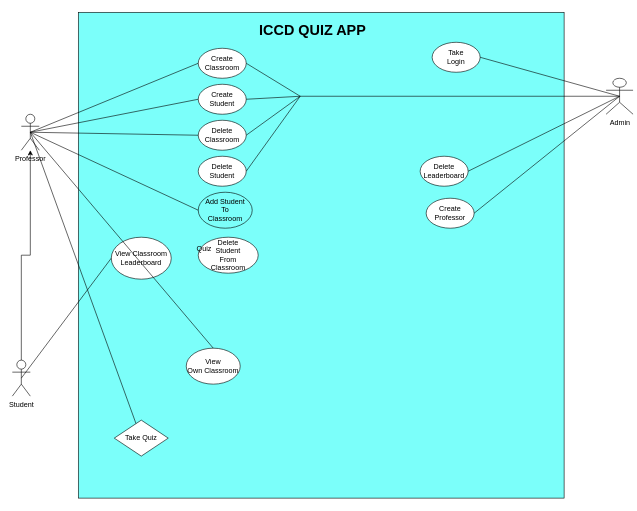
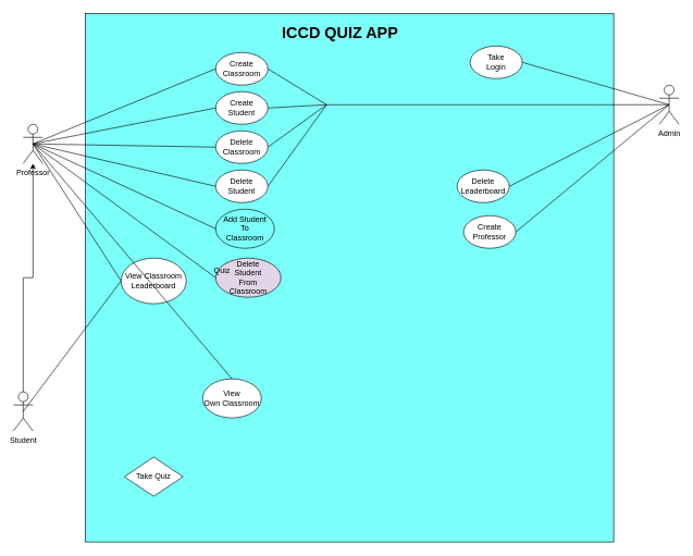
  <mxCell id="0" />
  <mxCell id="1" parent="0" />
  <mxCell id="2" value="" style="whiteSpace=wrap;html=1;aspect=fixed;movable=1;resizable=1;rotatable=1;deletable=1;editable=1;locked=0;connectable=1;fillColor=#7BFFFA;" vertex="1" parent="1"><mxGeometry x="130" y="20" width="810" height="810" as="geometry" /></mxCell>
  <mxCell id="3" value="Professor" style="shape=umlActor;verticalLabelPosition=bottom;verticalAlign=top;html=1;outlineConnect=0;" vertex="1" parent="1"><mxGeometry x="35" y="190" width="30" height="60" as="geometry" /></mxCell>
  <mxCell id="4" style="edgeStyle=orthogonalEdgeStyle;rounded=0;orthogonalLoop=1;jettySize=auto;html=1;exitX=0.5;exitY=0;exitDx=0;exitDy=0;exitPerimeter=0;" edge="1" parent="1" source="5" target="3"><mxGeometry relative="1" as="geometry" /></mxCell>
  <mxCell id="5" value="&lt;div&gt;Student&lt;/div&gt;" style="shape=umlActor;verticalLabelPosition=bottom;verticalAlign=top;html=1;outlineConnect=0;" vertex="1" parent="1"><mxGeometry x="20" y="600" width="30" height="60" as="geometry" /></mxCell>
- <mxCell id="6" value="Admin" style="shape=umlActor;verticalLabelPosition=bottom;verticalAlign=top;html=1;outlineConnect=0;" vertex="1" parent="1"><mxGeometry x="1010" y="130" width="45" height="60" as="geometry" /></mxCell>
+ <mxCell id="6" value="Admin" style="shape=umlActor;verticalLabelPosition=bottom;verticalAlign=top;html=1;outlineConnect=0;" vertex="1" parent="1"><mxGeometry x="1010" y="130" width="30" height="60" as="geometry" /></mxCell>
  <mxCell id="7" value="Delete&lt;br&gt;Classroom" style="ellipse;whiteSpace=wrap;html=1;" vertex="1" parent="1"><mxGeometry x="330" y="200" width="80" height="50" as="geometry" /></mxCell>
  <mxCell id="8" value="Create&lt;br&gt;&lt;div&gt;Student&lt;/div&gt;" style="ellipse;whiteSpace=wrap;html=1;" vertex="1" parent="1"><mxGeometry x="330" y="140" width="80" height="50" as="geometry" /></mxCell>
  <mxCell id="9" value="" style="endArrow=none;html=1;rounded=0;exitX=0.5;exitY=0.5;exitDx=0;exitDy=0;exitPerimeter=0;entryX=0;entryY=0.5;entryDx=0;entryDy=0;" edge="1" parent="1" source="3" target="8"><mxGeometry width="50" height="50" relative="1" as="geometry"><mxPoint x="360" y="430" as="sourcePoint" /><mxPoint x="410" y="380" as="targetPoint" /></mxGeometry></mxCell>
  <mxCell id="10" value="" style="endArrow=none;html=1;rounded=0;exitX=0.5;exitY=0.5;exitDx=0;exitDy=0;exitPerimeter=0;entryX=0;entryY=0.5;entryDx=0;entryDy=0;" edge="1" parent="1" source="3" target="7"><mxGeometry width="50" height="50" relative="1" as="geometry"><mxPoint x="45" y="230" as="sourcePoint" /><mxPoint x="330" y="165" as="targetPoint" /></mxGeometry></mxCell>
  <mxCell id="11" value="Take&lt;br&gt;Login" style="ellipse;whiteSpace=wrap;html=1;" vertex="1" parent="1"><mxGeometry x="720" y="70" width="80" height="50" as="geometry" /></mxCell>
  <mxCell id="12" value="Create&lt;br&gt;Classroom" style="ellipse;whiteSpace=wrap;html=1;" vertex="1" parent="1"><mxGeometry x="330" y="80" width="80" height="50" as="geometry" /></mxCell>
  <mxCell id="13" value="Delete&lt;br&gt;Student" style="ellipse;whiteSpace=wrap;html=1;" vertex="1" parent="1"><mxGeometry x="330" y="260" width="80" height="50" as="geometry" /></mxCell>
- <mxCell id="14" value="" style="endArrow=none;html=1;rounded=0;exitX=0.5;exitY=0.5;exitDx=0;exitDy=0;exitPerimeter=0;" edge="1" parent="1" source="3" target="23"><mxGeometry width="50" height="50" relative="1" as="geometry"><mxPoint x="45" y="230" as="sourcePoint" /><mxPoint x="340" y="235" as="targetPoint" /></mxGeometry></mxCell>
+ <mxCell id="14" value="" style="endArrow=none;html=1;rounded=0;exitX=0.5;exitY=0.5;exitDx=0;exitDy=0;exitPerimeter=0;entryX=0;entryY=0.5;entryDx=0;entryDy=0;" edge="1" parent="1" source="3" target="13"><mxGeometry width="50" height="50" relative="1" as="geometry"><mxPoint x="45" y="230" as="sourcePoint" /><mxPoint x="340" y="235" as="targetPoint" /></mxGeometry></mxCell>
  <mxCell id="15" value="" style="endArrow=none;html=1;rounded=0;exitX=0.5;exitY=0.5;exitDx=0;exitDy=0;exitPerimeter=0;entryX=0;entryY=0.5;entryDx=0;entryDy=0;" edge="1" parent="1" source="3" target="12"><mxGeometry width="50" height="50" relative="1" as="geometry"><mxPoint x="45" y="230" as="sourcePoint" /><mxPoint x="330" y="165" as="targetPoint" /></mxGeometry></mxCell>
  <mxCell id="16" style="edgeStyle=orthogonalEdgeStyle;rounded=0;orthogonalLoop=1;jettySize=auto;html=1;exitX=0.5;exitY=1;exitDx=0;exitDy=0;" edge="1" parent="1" source="8" target="8"><mxGeometry relative="1" as="geometry" /></mxCell>
  <mxCell id="17" value="" style="endArrow=none;html=1;rounded=0;entryX=0.5;entryY=0.5;entryDx=0;entryDy=0;entryPerimeter=0;exitX=1;exitY=0.5;exitDx=0;exitDy=0;" edge="1" parent="1" source="11" target="6"><mxGeometry width="50" height="50" relative="1" as="geometry"><mxPoint x="350" y="460" as="sourcePoint" /><mxPoint x="400" y="410" as="targetPoint" /></mxGeometry></mxCell>
  <mxCell id="18" value="" style="endArrow=none;html=1;rounded=0;entryX=0.5;entryY=0.5;entryDx=0;entryDy=0;entryPerimeter=0;" edge="1" parent="1" target="6"><mxGeometry width="50" height="50" relative="1" as="geometry"><mxPoint x="500" y="160" as="sourcePoint" /><mxPoint x="1035" y="170" as="targetPoint" /></mxGeometry></mxCell>
  <mxCell id="19" value="" style="endArrow=none;html=1;rounded=0;exitX=1;exitY=0.5;exitDx=0;exitDy=0;" edge="1" parent="1" source="7"><mxGeometry width="50" height="50" relative="1" as="geometry"><mxPoint x="500" y="280" as="sourcePoint" /><mxPoint x="500" y="160" as="targetPoint" /></mxGeometry></mxCell>
  <mxCell id="20" value="" style="endArrow=none;html=1;rounded=0;exitX=1;exitY=0.5;exitDx=0;exitDy=0;" edge="1" parent="1" source="13"><mxGeometry width="50" height="50" relative="1" as="geometry"><mxPoint x="420" y="235" as="sourcePoint" /><mxPoint x="500" y="160" as="targetPoint" /></mxGeometry></mxCell>
  <mxCell id="21" value="" style="endArrow=none;html=1;rounded=0;exitX=1;exitY=0.5;exitDx=0;exitDy=0;" edge="1" parent="1" source="8"><mxGeometry width="50" height="50" relative="1" as="geometry"><mxPoint x="420" y="295" as="sourcePoint" /><mxPoint x="500" y="160" as="targetPoint" /></mxGeometry></mxCell>
  <mxCell id="22" value="" style="endArrow=none;html=1;rounded=0;exitX=1;exitY=0.5;exitDx=0;exitDy=0;" edge="1" parent="1" source="12"><mxGeometry width="50" height="50" relative="1" as="geometry"><mxPoint x="420" y="235" as="sourcePoint" /><mxPoint x="500" y="160" as="targetPoint" /></mxGeometry></mxCell>
  <mxCell id="23" value="Take Quiz" style="rhombus;whiteSpace=wrap;html=1;" vertex="1" parent="1"><mxGeometry x="190" y="700" width="90" height="60" as="geometry" /></mxCell>
  <mxCell id="24" value="View &lt;br&gt;Own Classroom" style="ellipse;whiteSpace=wrap;html=1;" vertex="1" parent="1"><mxGeometry x="310" y="580" width="90" height="60" as="geometry" /></mxCell>
  <mxCell id="25" value="View Classroom&lt;br&gt;Leaderboard" style="ellipse;whiteSpace=wrap;html=1;" vertex="1" parent="1"><mxGeometry x="185" y="395" width="100" height="70" as="geometry" /></mxCell>
+ <mxCell id="26" value="" style="endArrow=none;html=1;rounded=0;exitX=0.5;exitY=0.5;exitDx=0;exitDy=0;exitPerimeter=0;entryX=0;entryY=0.5;entryDx=0;entryDy=0;" edge="1" parent="1" source="3" target="25"><mxGeometry width="50" height="50" relative="1" as="geometry"><mxPoint x="45" y="230" as="sourcePoint" /><mxPoint x="340" y="295" as="targetPoint" /></mxGeometry></mxCell>
  <mxCell id="27" value="" style="endArrow=none;html=1;rounded=0;exitX=0.5;exitY=0.5;exitDx=0;exitDy=0;exitPerimeter=0;entryX=0;entryY=0.5;entryDx=0;entryDy=0;" edge="1" parent="1" source="5" target="25"><mxGeometry width="50" height="50" relative="1" as="geometry"><mxPoint x="45" y="230" as="sourcePoint" /><mxPoint x="320" y="415" as="targetPoint" /></mxGeometry></mxCell>
  <mxCell id="28" value="Delete&lt;br&gt;&lt;div&gt;Leaderboard&lt;/div&gt;" style="ellipse;whiteSpace=wrap;html=1;" vertex="1" parent="1"><mxGeometry x="700" y="260" width="80" height="50" as="geometry" /></mxCell>
  <mxCell id="29" value="Create&lt;div&gt;Professor&lt;/div&gt;" style="ellipse;whiteSpace=wrap;html=1;" vertex="1" parent="1"><mxGeometry x="710" y="330" width="80" height="50" as="geometry" /></mxCell>
  <mxCell id="30" value="&lt;div&gt;Add Student&lt;/div&gt;&lt;div&gt;To&lt;/div&gt;&lt;div&gt;Classroom&lt;/div&gt;" style="ellipse;whiteSpace=wrap;html=1;fillColor=#7bfffa;" vertex="1" parent="1"><mxGeometry x="330" y="320" width="90" height="60" as="geometry" /></mxCell>
- <mxCell id="31" value="Delete&lt;br&gt;Student&lt;br&gt;From&lt;br&gt;Classroom" style="ellipse;whiteSpace=wrap;html=1;" vertex="1" parent="1"><mxGeometry x="330" y="395" width="100" height="60" as="geometry" /></mxCell>
+ <mxCell id="31" value="Delete&lt;br&gt;Student&lt;br&gt;From&lt;br&gt;Classroom" style="ellipse;whiteSpace=wrap;html=1;fillColor=#e1d5e7;" vertex="1" parent="1"><mxGeometry x="330" y="395" width="100" height="60" as="geometry" /></mxCell>
  <mxCell id="32" value="" style="endArrow=none;html=1;rounded=0;exitX=0.5;exitY=0.5;exitDx=0;exitDy=0;exitPerimeter=0;entryX=0;entryY=0.5;entryDx=0;entryDy=0;" edge="1" parent="1" source="3" target="30"><mxGeometry width="50" height="50" relative="1" as="geometry"><mxPoint x="45" y="230" as="sourcePoint" /><mxPoint x="340" y="295" as="targetPoint" /></mxGeometry></mxCell>
+ <mxCell id="33" value="" style="endArrow=none;html=1;rounded=0;entryX=0;entryY=0.5;entryDx=0;entryDy=0;exitX=0.5;exitY=0.5;exitDx=0;exitDy=0;exitPerimeter=0;" edge="1" parent="1" source="3" target="31"><mxGeometry width="50" height="50" relative="1" as="geometry"><mxPoint x="40" y="230" as="sourcePoint" /><mxPoint x="340" y="360" as="targetPoint" /></mxGeometry></mxCell>
  <mxCell id="34" value="" style="endArrow=none;html=1;rounded=0;entryX=0.5;entryY=0.5;entryDx=0;entryDy=0;entryPerimeter=0;exitX=1;exitY=0.5;exitDx=0;exitDy=0;" edge="1" parent="1" source="28" target="6"><mxGeometry width="50" height="50" relative="1" as="geometry"><mxPoint x="510" y="170" as="sourcePoint" /><mxPoint x="1035" y="170" as="targetPoint" /></mxGeometry></mxCell>
  <mxCell id="35" value="" style="endArrow=none;html=1;rounded=0;entryX=0.5;entryY=0.5;entryDx=0;entryDy=0;entryPerimeter=0;exitX=1;exitY=0.5;exitDx=0;exitDy=0;" edge="1" parent="1" source="29" target="6"><mxGeometry width="50" height="50" relative="1" as="geometry"><mxPoint x="790" y="295" as="sourcePoint" /><mxPoint x="1035" y="170" as="targetPoint" /></mxGeometry></mxCell>
  <mxCell id="36" value="" style="endArrow=none;html=1;rounded=0;entryX=0.5;entryY=0;entryDx=0;entryDy=0;exitX=0.5;exitY=0.5;exitDx=0;exitDy=0;exitPerimeter=0;" edge="1" parent="1" source="3" target="24"><mxGeometry width="50" height="50" relative="1" as="geometry"><mxPoint x="45" y="230" as="sourcePoint" /><mxPoint x="340" y="435" as="targetPoint" /></mxGeometry></mxCell>
  <mxCell id="37" value="Quiz" style="text;html=1;align=center;verticalAlign=middle;whiteSpace=wrap;rounded=0;" vertex="1" parent="1"><mxGeometry x="310" y="400" width="60" height="30" as="geometry" /></mxCell>
  <mxCell id="38" value="&lt;h1 style=&quot;margin-top: 0px;&quot;&gt;ICCD QUIZ APP&lt;/h1&gt;&lt;p&gt;&lt;br&gt;&lt;/p&gt;" style="text;html=1;whiteSpace=wrap;overflow=hidden;rounded=0;" vertex="1" parent="1"><mxGeometry x="430" y="30" width="210" height="40" as="geometry" /></mxCell>
